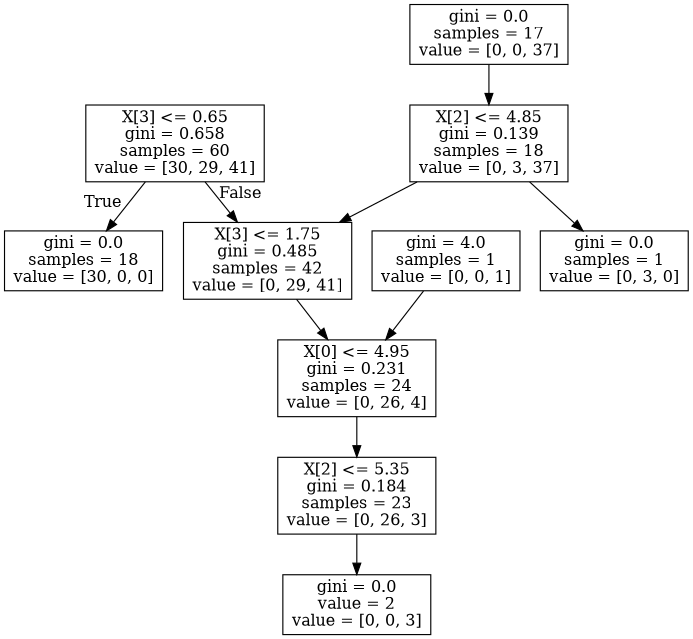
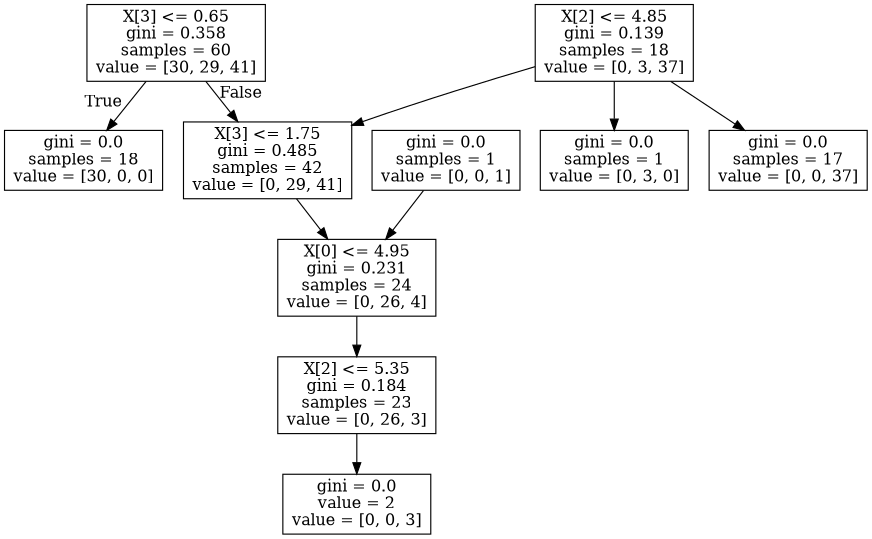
  digraph {
    node [shape=box]
-   n1 [label="X[3] <= 0.65\ngini = 0.658\nsamples = 60\nvalue = [30, 29, 41]"]
+   n1 [label="X[3] <= 0.65\ngini = 0.358\nsamples = 60\nvalue = [30, 29, 41]"]
    n2 [label="gini = 0.0\nsamples = 18\nvalue = [30, 0, 0]"]
    n3 [label="X[3] <= 1.75\ngini = 0.485\nsamples = 42\nvalue = [0, 29, 41]"]
    n4 [label="X[0] <= 4.95\ngini = 0.231\nsamples = 24\nvalue = [0, 26, 4]"]
    n5 [label="X[2] <= 5.35\ngini = 0.184\nsamples = 23\nvalue = [0, 26, 3]"]
    n6 [label="X[2] <= 4.85\ngini = 0.139\nsamples = 18\nvalue = [0, 3, 37]"]
    n7 [label="gini = 0.0\nsamples = 1\nvalue = [0, 3, 0]"]
    n8 [label="gini = 0.0\nsamples = 17\nvalue = [0, 0, 37]"]
-   n9 [label="gini = 4.0\nsamples = 1\nvalue = [0, 0, 1]"]
+   n9 [label="gini = 0.0\nsamples = 1\nvalue = [0, 0, 1]"]
    n10 [label="gini = 0.0\nvalue = 2\nvalue = [0, 0, 3]"]
    n1 -> n2 [headlabel=True labelangle=45 labeldistance=2.5]
    n1 -> n3 [headlabel=False labelangle=-45 labeldistance=2.5]
    n3 -> n4
    n4 -> n5
    n5 -> n10
    n6 -> n3
    n6 -> n7
-   n8 -> n6
+   n6 -> n8
    n9 -> n4
  }
